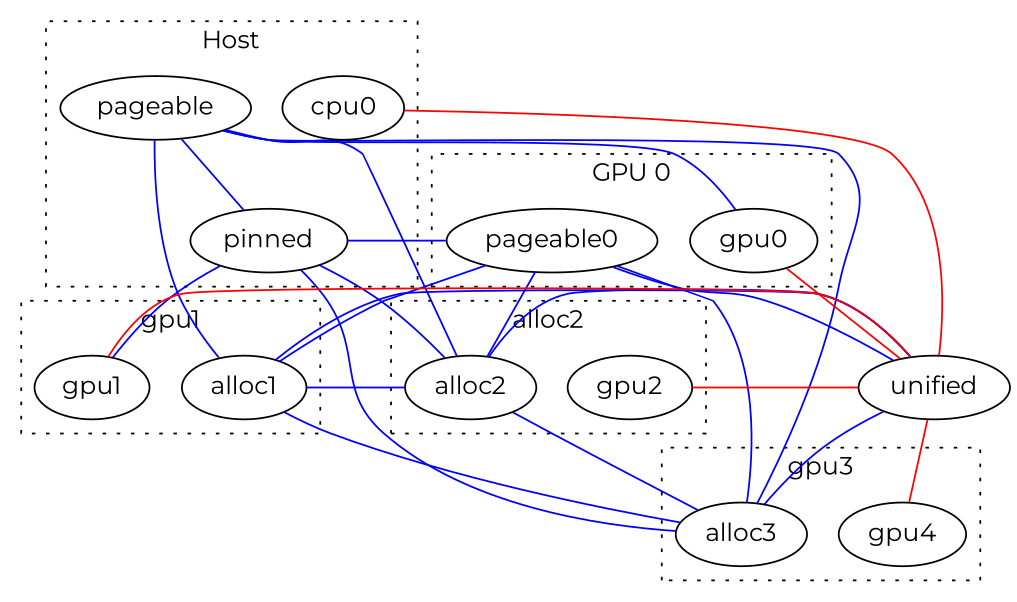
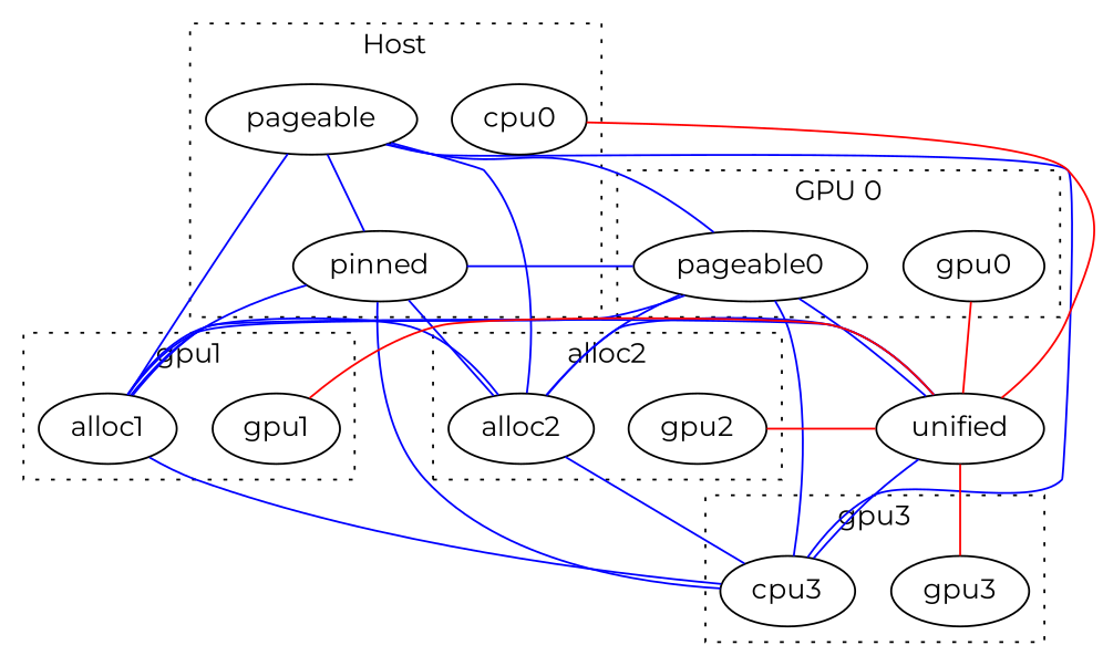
  graph {
    fontname=Montserrat
    node [fontname=Montserrat]
    edge [color=blue fontname=Montserrat]
    alloc1
    gpu1
    n3 [label=pageable0]
    gpu0
    alloc2
    gpu2
-   alloc3
-   gpu3 [label=gpu4]
+   alloc3 [label=cpu3]
+   gpu3
    pinned
    pageable
    cpu0
    unified
    subgraph cluster_1 {
      label=gpu1
      style=dotted
      alloc1
      gpu1
    }
    subgraph cluster_2 {
      label="GPU 0"
      style=dotted
      n3
      gpu0
    }
    subgraph cluster_3 {
      label=alloc2
      style=dotted
      alloc2
      gpu2
    }
    subgraph cluster_4 {
      label=gpu3
      style=dotted
      alloc3
      gpu3
    }
    subgraph cluster_5 {
      label=Host
      style=dotted
      pinned
      pageable
      cpu0
    }
    alloc1 -- alloc2
    alloc1 -- alloc3
    alloc1 -- unified
    n3 -- alloc1
    n3 -- alloc2
    n3 -- alloc3
    n3 -- unified
    alloc2 -- alloc3
    alloc2 -- unified
    alloc3 -- unified
-   pinned -- gpu1
+   pinned -- alloc1
    pinned -- n3
    pinned -- alloc2
    pinned -- alloc3
    pageable -- alloc1
-   pageable -- gpu0
+   pageable -- n3
    pageable -- alloc2
    pageable -- alloc3
    pageable -- pinned
    unified -- gpu1 [color=red]
    unified -- gpu0 [color=red]
    unified -- gpu2 [color=red]
    unified -- gpu3 [color=red]
    unified -- cpu0 [color=red]
  }
